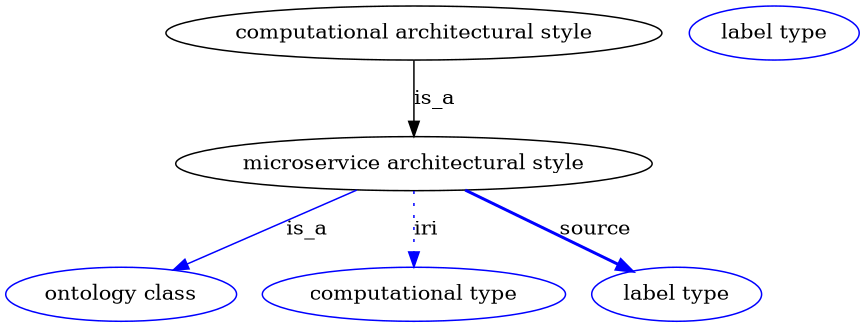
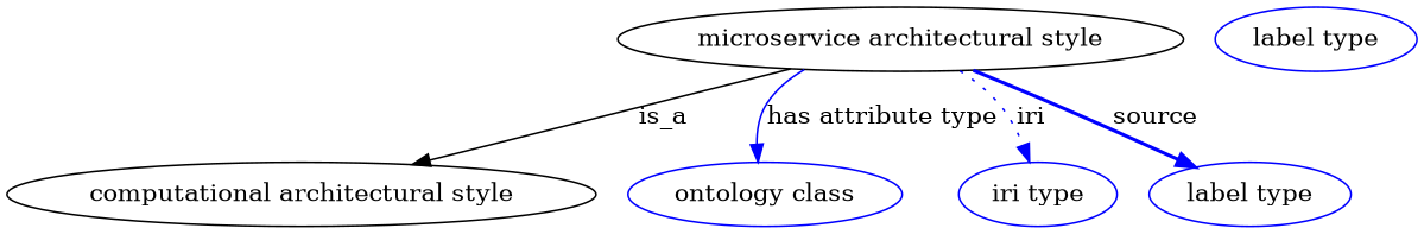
  digraph {
    node [color=blue]
    edge [style=solid color=blue]
    n1 [height=0.5 label="microservice architectural style" width=4.4052 color=""]
    "computational architectural style" [height=0.5 width=4.5857 color=""]
    n3 [height=0.5 label="ontology class" width=2.1304]
-   n4 [height=0.5 label="computational type" width=1.2277]
+   n4 [height=0.5 label="iri type" width=1.2277]
    n5 [height=0.5 label="label type" width=1.5707]
    n6 [height=0.5 label="label type" width=1.5707]
-   "computational architectural style" -> n1 [label=is_a color=""]
-   n1 -> n3 [label=is_a]
+   n1 -> "computational architectural style" [label=is_a color=""]
+   n1 -> n3 [label="has attribute type"]
    n1 -> n4 [label=iri style=dotted]
    n1 -> n5 [label=source style=bold]
  }
